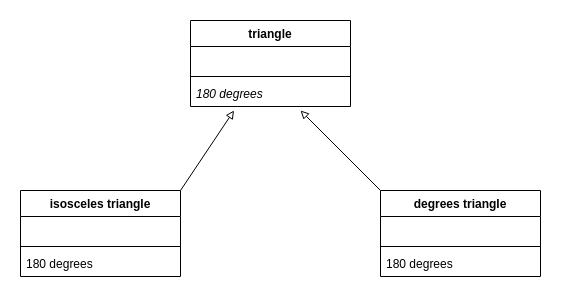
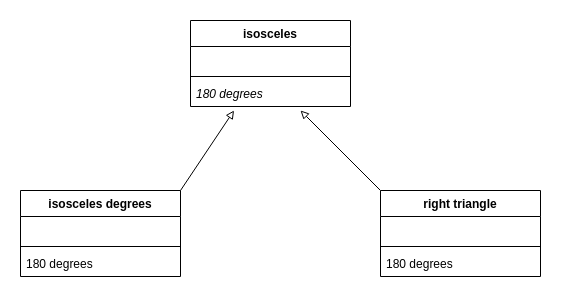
  <mxCell id="0" />
  <mxCell id="1" parent="0" />
- <mxCell id="2" value="triangle" style="swimlane;fontStyle=1;align=center;verticalAlign=top;childLayout=stackLayout;horizontal=1;startSize=26;horizontalStack=0;resizeParent=1;resizeParentMax=0;resizeLast=0;collapsible=1;marginBottom=0;" vertex="1" parent="1"><mxGeometry x="190" y="20" width="160" height="86" as="geometry" /></mxCell>
+ <mxCell id="2" value="isosceles" style="swimlane;fontStyle=1;align=center;verticalAlign=top;childLayout=stackLayout;horizontal=1;startSize=26;horizontalStack=0;resizeParent=1;resizeParentMax=0;resizeLast=0;collapsible=1;marginBottom=0;" vertex="1" parent="1"><mxGeometry x="190" y="20" width="160" height="86" as="geometry" /></mxCell>
  <mxCell id="3" value=" " style="text;strokeColor=none;fillColor=none;align=left;verticalAlign=top;spacingLeft=4;spacingRight=4;overflow=hidden;rotatable=0;points=[[0,0.5],[1,0.5]];portConstraint=eastwest;" vertex="1" parent="2"><mxGeometry y="26" width="160" height="26" as="geometry" /></mxCell>
  <mxCell id="4" value="" style="line;strokeWidth=1;fillColor=none;align=left;verticalAlign=middle;spacingTop=-1;spacingLeft=3;spacingRight=3;rotatable=0;labelPosition=right;points=[];portConstraint=eastwest;" vertex="1" parent="2"><mxGeometry y="52" width="160" height="8" as="geometry" /></mxCell>
  <mxCell id="5" value="180 degrees" style="text;strokeColor=none;fillColor=none;align=left;verticalAlign=top;spacingLeft=4;spacingRight=4;overflow=hidden;rotatable=0;points=[[0,0.5],[1,0.5]];portConstraint=eastwest;fontStyle=2" vertex="1" parent="2"><mxGeometry y="60" width="160" height="26" as="geometry" /></mxCell>
  <mxCell id="6" style="edgeStyle=none;rounded=0;orthogonalLoop=1;jettySize=auto;html=1;exitX=0;exitY=0;exitDx=0;exitDy=0;endArrow=block;endFill=0;strokeWidth=1;" edge="1" parent="1" source="7"><mxGeometry relative="1" as="geometry"><mxPoint x="300" y="110" as="targetPoint" /></mxGeometry></mxCell>
- <mxCell id="7" value="degrees triangle" style="swimlane;fontStyle=1;align=center;verticalAlign=top;childLayout=stackLayout;horizontal=1;startSize=26;horizontalStack=0;resizeParent=1;resizeParentMax=0;resizeLast=0;collapsible=1;marginBottom=0;" vertex="1" parent="1"><mxGeometry x="380" y="190" width="160" height="86" as="geometry" /></mxCell>
+ <mxCell id="7" value="right triangle" style="swimlane;fontStyle=1;align=center;verticalAlign=top;childLayout=stackLayout;horizontal=1;startSize=26;horizontalStack=0;resizeParent=1;resizeParentMax=0;resizeLast=0;collapsible=1;marginBottom=0;" vertex="1" parent="1"><mxGeometry x="380" y="190" width="160" height="86" as="geometry" /></mxCell>
  <mxCell id="8" value=" " style="text;strokeColor=none;fillColor=none;align=left;verticalAlign=top;spacingLeft=4;spacingRight=4;overflow=hidden;rotatable=0;points=[[0,0.5],[1,0.5]];portConstraint=eastwest;" vertex="1" parent="7"><mxGeometry y="26" width="160" height="26" as="geometry" /></mxCell>
  <mxCell id="9" value="" style="line;strokeWidth=1;fillColor=none;align=left;verticalAlign=middle;spacingTop=-1;spacingLeft=3;spacingRight=3;rotatable=0;labelPosition=right;points=[];portConstraint=eastwest;" vertex="1" parent="7"><mxGeometry y="52" width="160" height="8" as="geometry" /></mxCell>
  <mxCell id="10" value="180 degrees" style="text;strokeColor=none;fillColor=none;align=left;verticalAlign=top;spacingLeft=4;spacingRight=4;overflow=hidden;rotatable=0;points=[[0,0.5],[1,0.5]];portConstraint=eastwest;" vertex="1" parent="7"><mxGeometry y="60" width="160" height="26" as="geometry" /></mxCell>
- <mxCell id="11" value="isosceles triangle" style="swimlane;fontStyle=1;align=center;verticalAlign=top;childLayout=stackLayout;horizontal=1;startSize=26;horizontalStack=0;resizeParent=1;resizeParentMax=0;resizeLast=0;collapsible=1;marginBottom=0;" vertex="1" parent="1"><mxGeometry x="20" y="190" width="160" height="86" as="geometry" /></mxCell>
+ <mxCell id="11" value="isosceles degrees" style="swimlane;fontStyle=1;align=center;verticalAlign=top;childLayout=stackLayout;horizontal=1;startSize=26;horizontalStack=0;resizeParent=1;resizeParentMax=0;resizeLast=0;collapsible=1;marginBottom=0;" vertex="1" parent="1"><mxGeometry x="20" y="190" width="160" height="86" as="geometry" /></mxCell>
  <mxCell id="12" value=" " style="text;strokeColor=none;fillColor=none;align=left;verticalAlign=top;spacingLeft=4;spacingRight=4;overflow=hidden;rotatable=0;points=[[0,0.5],[1,0.5]];portConstraint=eastwest;" vertex="1" parent="11"><mxGeometry y="26" width="160" height="26" as="geometry" /></mxCell>
  <mxCell id="13" value="" style="line;strokeWidth=1;fillColor=none;align=left;verticalAlign=middle;spacingTop=-1;spacingLeft=3;spacingRight=3;rotatable=0;labelPosition=right;points=[];portConstraint=eastwest;" vertex="1" parent="11"><mxGeometry y="52" width="160" height="8" as="geometry" /></mxCell>
  <mxCell id="14" value="180 degrees" style="text;strokeColor=none;fillColor=none;align=left;verticalAlign=top;spacingLeft=4;spacingRight=4;overflow=hidden;rotatable=0;points=[[0,0.5],[1,0.5]];portConstraint=eastwest;fontStyle=0" vertex="1" parent="11"><mxGeometry y="60" width="160" height="26" as="geometry" /></mxCell>
  <mxCell id="15" style="rounded=0;orthogonalLoop=1;jettySize=auto;html=1;endArrow=block;endFill=0;exitX=1;exitY=0;exitDx=0;exitDy=0;strokeWidth=1;entryX=0.272;entryY=1.154;entryDx=0;entryDy=0;entryPerimeter=0;" edge="1" parent="1" source="11" target="5"><mxGeometry relative="1" as="geometry"><mxPoint x="260" y="110" as="targetPoint" /></mxGeometry></mxCell>
